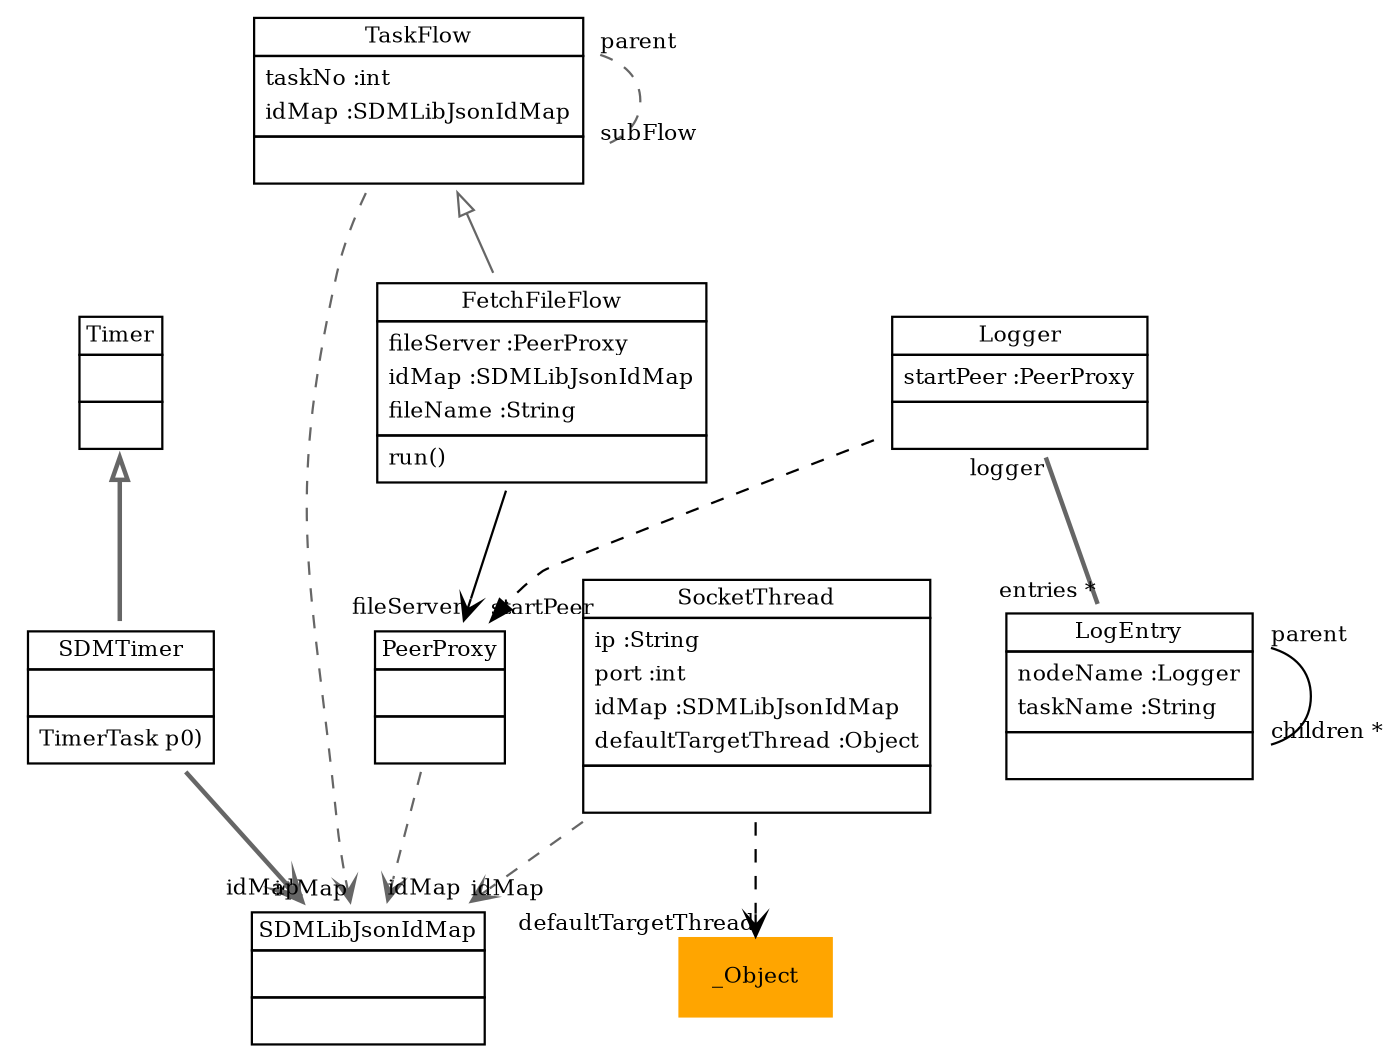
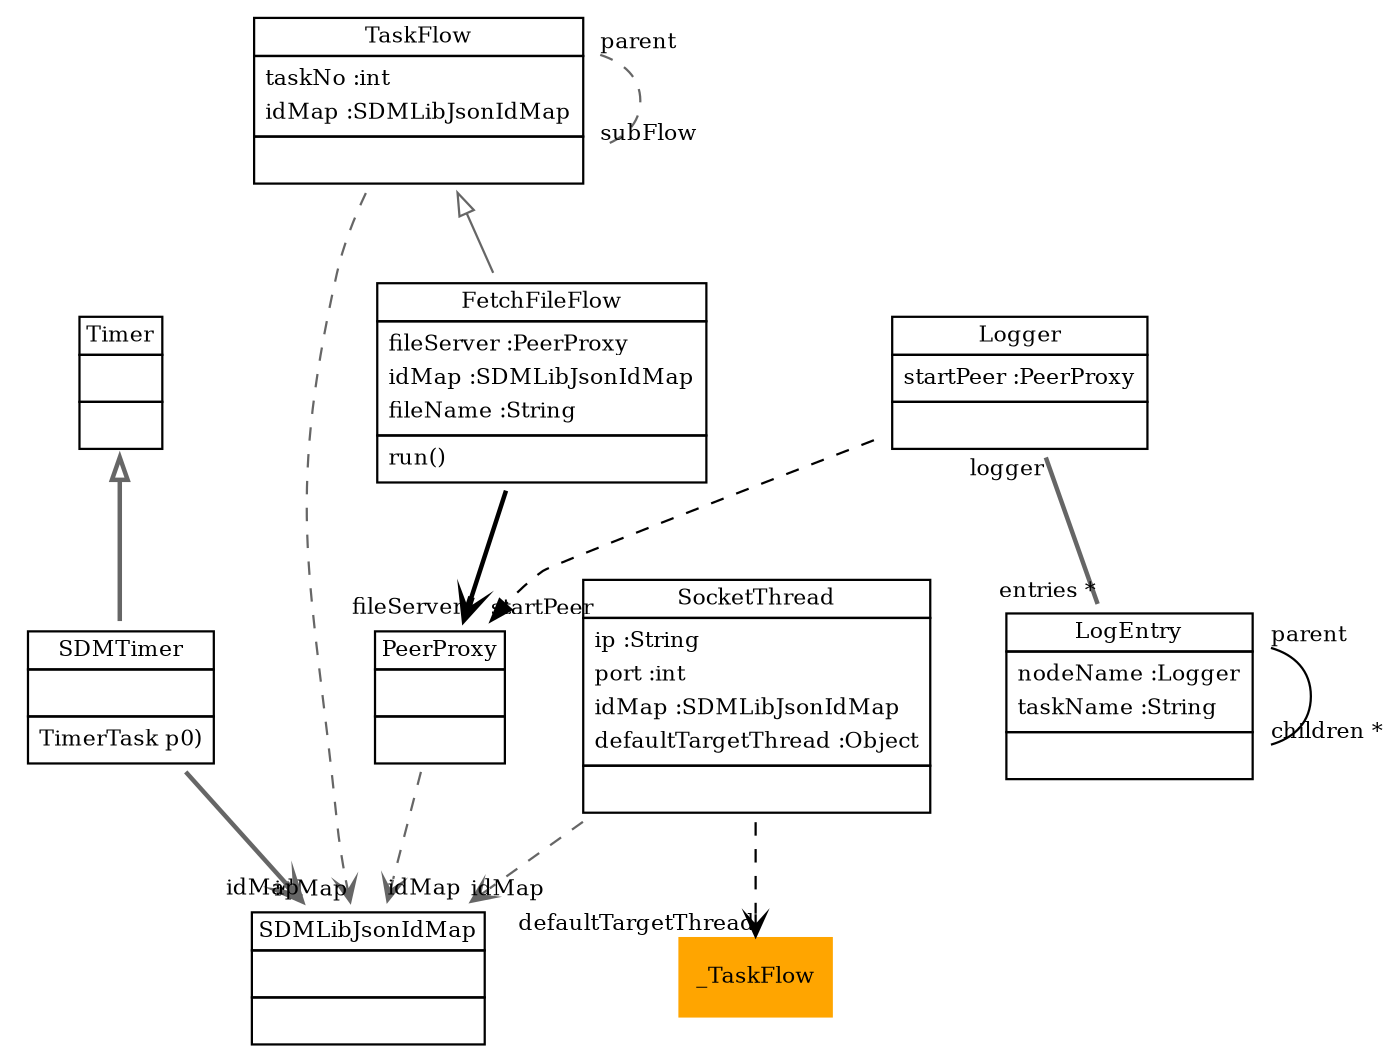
  digraph {
    node [fontsize=10 shape=none]
    edge [arrowhead=vee color=gray40 fontsize=10 headlabel=idMap style=dashed]
    n1 [label=<<table border='0' cellborder='1' cellspacing='0'> <tr> <td HREF="../src/TaskFlow.java">TaskFlow</td> </tr> <tr><td><table border='0' cellborder='0' cellspacing='0'> <tr><td align='left'>taskNo :int</td></tr> <tr><td align='left'>idMap :SDMLibJsonIdMap</td></tr>  </table></td></tr> <tr><td><table border='0' cellborder='0' cellspacing='0'> <tr><td> </td></tr> </table></td></tr> </table>>]
    n2 [label=<<table border='0' cellborder='1' cellspacing='0'> <tr> <td HREF="../src/FetchFileFlow.java">FetchFileFlow</td> </tr> <tr><td><table border='0' cellborder='0' cellspacing='0'> <tr><td align='left'>fileServer :PeerProxy</td></tr> <tr><td align='left'>idMap :SDMLibJsonIdMap</td></tr> <tr><td align='left'>fileName :String</td></tr>  </table></td></tr> <tr><td><table border='0' cellborder='0' cellspacing='0'> <tr><td align='left'>run()</td></tr>  </table></td></tr> </table>>]
    n3 [label=<<table border='0' cellborder='1' cellspacing='0'> <tr> <td HREF="../src/org/sdmlib/serialization/SDMLibJsonIdMap.java">SDMLibJsonIdMap</td> </tr> <tr><td><table border='0' cellborder='0' cellspacing='0'> <tr><td> </td></tr> </table></td></tr> <tr><td><table border='0' cellborder='0' cellspacing='0'> <tr><td> </td></tr> </table></td></tr> </table>>]
    n4 [label=<<table border='0' cellborder='1' cellspacing='0'> <tr> <td HREF="../src/org/sdmlib/model/taskflows/PeerProxy.java">PeerProxy</td> </tr> <tr><td><table border='0' cellborder='0' cellspacing='0'> <tr><td> </td></tr> </table></td></tr> <tr><td><table border='0' cellborder='0' cellspacing='0'> <tr><td> </td></tr> </table></td></tr> </table>>]
    n5 [label=<<table border='0' cellborder='1' cellspacing='0'> <tr> <td HREF="../src/Logger.java">Logger</td> </tr> <tr><td><table border='0' cellborder='0' cellspacing='0'> <tr><td align='left'>startPeer :PeerProxy</td></tr>  </table></td></tr> <tr><td><table border='0' cellborder='0' cellspacing='0'> <tr><td> </td></tr> </table></td></tr> </table>>]
    n6 [label=<<table border='0' cellborder='1' cellspacing='0'> <tr> <td HREF="../src/LogEntry.java">LogEntry</td> </tr> <tr><td><table border='0' cellborder='0' cellspacing='0'> <tr><td align='left'>nodeName :Logger</td></tr> <tr><td align='left'>taskName :String</td></tr>  </table></td></tr> <tr><td><table border='0' cellborder='0' cellspacing='0'> <tr><td> </td></tr> </table></td></tr> </table>>]
    n7 [label=<<table border='0' cellborder='1' cellspacing='0'> <tr> <td HREF="../src/SocketThread.java">SocketThread</td> </tr> <tr><td><table border='0' cellborder='0' cellspacing='0'> <tr><td align='left'>ip :String</td></tr> <tr><td align='left'>port :int</td></tr> <tr><td align='left'>idMap :SDMLibJsonIdMap</td></tr> <tr><td align='left'>defaultTargetThread :Object</td></tr>  </table></td></tr> <tr><td><table border='0' cellborder='0' cellspacing='0'> <tr><td> </td></tr> </table></td></tr> </table>>]
-   _Object [fillcolor=orange style=filled]
+   _Object [fillcolor=orange style=filled label=_TaskFlow]
    n9 [label=<<table border='0' cellborder='1' cellspacing='0'> <tr> <td HREF="../src/java/util/Timer.java">Timer</td> </tr> <tr><td><table border='0' cellborder='0' cellspacing='0'> <tr><td> </td></tr> </table></td></tr> <tr><td><table border='0' cellborder='0' cellspacing='0'> <tr><td> </td></tr> </table></td></tr> </table>>]
    n10 [label=<<table border='0' cellborder='1' cellspacing='0'> <tr> <td HREF="../src/SDMTimer.java">SDMTimer</td> </tr> <tr><td><table border='0' cellborder='0' cellspacing='0'> <tr><td> </td></tr> </table></td></tr> <tr><td><table border='0' cellborder='0' cellspacing='0'> <tr><td align='left'>TimerTask p0)</td></tr>  </table></td></tr> </table>>]
    n1 -> n1 [arrowhead=none headlabel=subFlow taillabel=parent]
    n1 -> n2 [arrowtail=empty dir=back style=solid arrowhead="" headlabel=""]
    n1 -> n3
-   n2 -> n4 [color=black headlabel=fileServer style=solid]
+   n2 -> n4 [color=black headlabel=fileServer style=bold]
    n4 -> n3
    n5 -> n4 [arrowhead=normal color=black headlabel=startPeer]
    n5 -> n6 [arrowhead=none headlabel="entries *" style=bold taillabel=logger]
    n6 -> n6 [arrowhead=none color=black headlabel="children *" style=solid taillabel=parent]
    n7 -> n3
    n7 -> _Object [color=black headlabel=defaultTargetThread]
    n9 -> n10 [arrowtail=empty dir=back style=bold arrowhead="" headlabel=""]
    n10 -> n3 [style=bold]
  }
